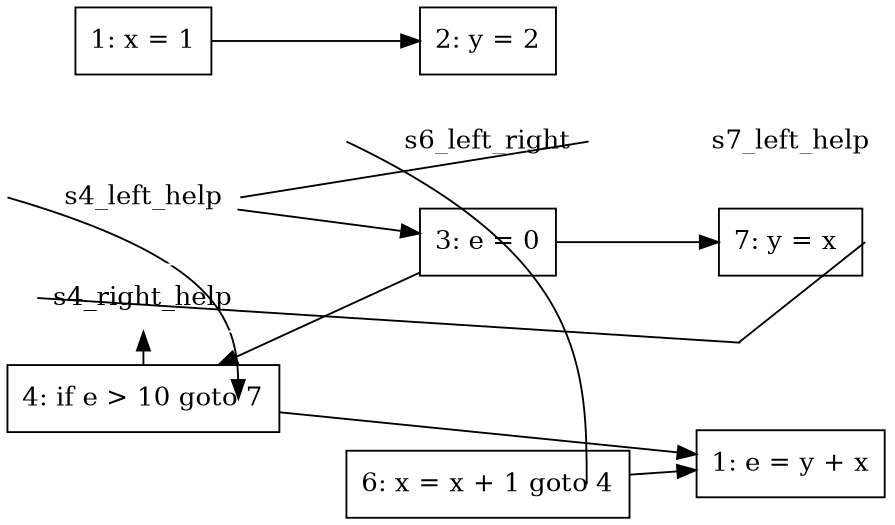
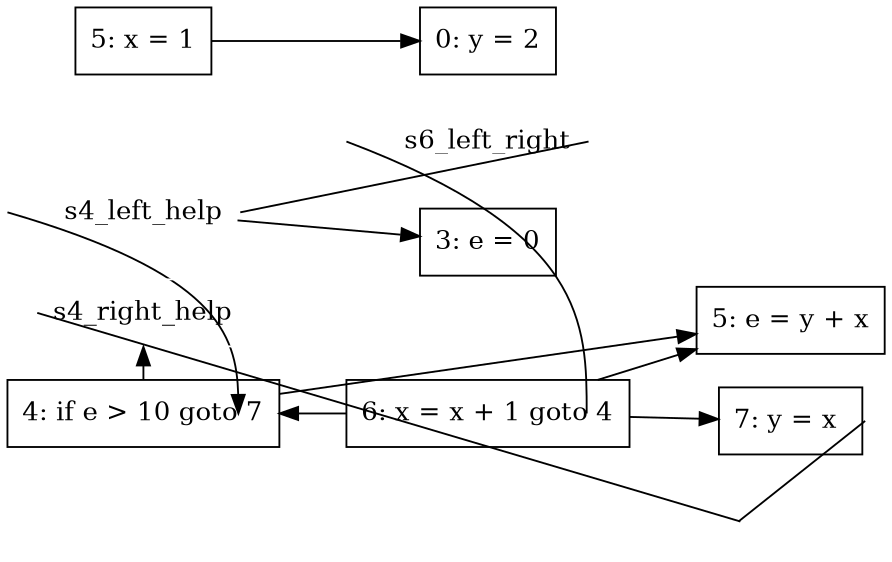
  digraph {
    rankdir=LR
    splines=false
    node [shape=box]
    n1 [label="4: if e > 10 goto 7"]
    s4_left_help [color=white]
    s4_right_help [color=white]
    n4 [label="6: x = x + 1 goto 4"]
    n5 [color=white label=s6_left_right]
    n6 [label="7: y = x "]
-   s7_left_help [color=white]
    n8 [color=white label="   "]
-   n9 [label="1: e = y + x"]
+   n9 [label="5: e = y + x"]
    n10 [label="3: e = 0"]
-   n11 [label="1: x = 1"]
-   n12 [label="2: y = 2"]
+   n11 [label="5: x = 1"]
+   n12 [label="0: y = 2"]
    subgraph sub_1 {
      rank=same
      n1
      s4_left_help
      s4_right_help
    }
    subgraph sub_2 {
      rank=same
      n4
      n5
    }
    subgraph sub_3 {
      rank=same
      n6
-     s7_left_help
      n8
    }
    n1 -> n9
    s4_left_help -> n1 [headport=w tailport=e]
    s4_left_help -> n5 [arrowhead=none headport=e tailport=e]
    s4_left_help -> n10
    s4_right_help -> n1 [dir=back]
-   n10 -> n6
+   n4 -> n6
    n4 -> n9
    n5 -> n4 [arrowhead=none headport=w tailport=e]
-   n5 -> s7_left_help [headport=n style=invis tailport=s]
    n6 -> n8 [arrowhead=none headport=w tailport=e]
-   s7_left_help -> n6 [headport=w style=invis tailport=e]
    n8 -> s4_right_help [arrowhead=none headport=w tailport=w]
-   n10 -> n1
+   n4 -> n1
    n11 -> n12
  }
